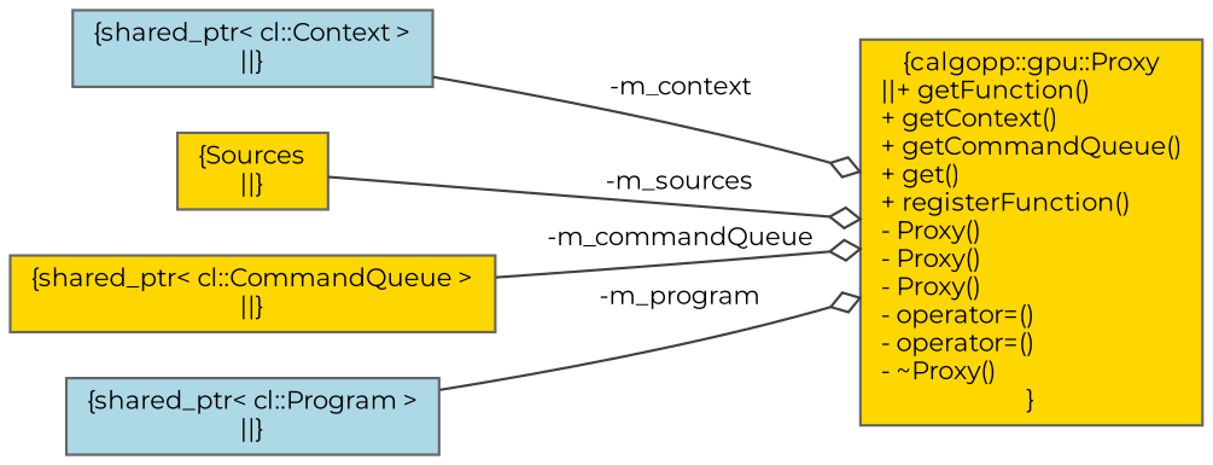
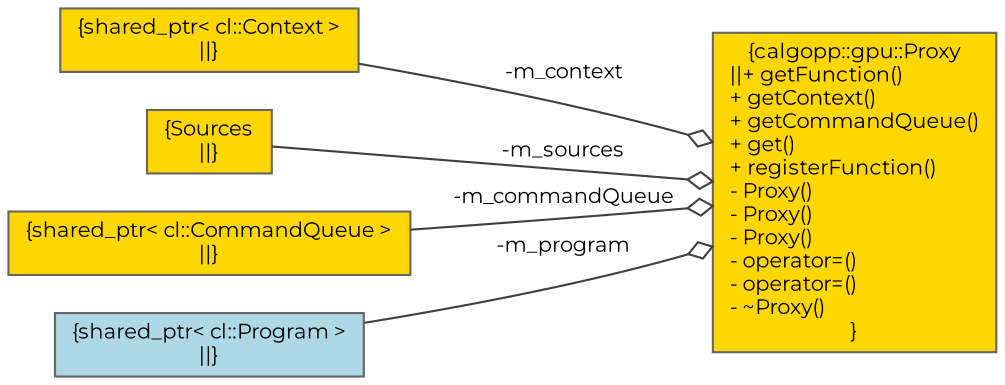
  digraph {
    fontname=Montserrat
    rankdir=LR
    node [color=gray40 fillcolor=gold fontname=Montserrat fontsize=10 shape=box style=filled]
    edge [arrowhead=odiamond color=grey25 fontname=Montserrat fontsize=10 labelfontname=Helvetica labelfontsize=10 style=solid]
    n1 [fontcolor=black height=0.2 label="{calgopp::gpu::Proxy\n||+ getFunction()\l+ getContext()\l+ getCommandQueue()\l+ get()\l+ registerFunction()\l- Proxy()\l- Proxy()\l- Proxy()\l- operator=()\l- operator=()\l- ~Proxy()\l}" width=0.4]
-   n2 [fillcolor=lightblue height=0.2 label="{shared_ptr\< cl::Context \>\n||}" width=0.4]
+   n2 [height=0.2 label="{shared_ptr\< cl::Context \>\n||}" width=0.4]
    n3 [height=0.2 label="{Sources\n||}" width=0.4]
    n4 [height=0.2 label="{shared_ptr\< cl::CommandQueue \>\n||}" width=0.4]
    n5 [fillcolor=lightblue height=0.2 label="{shared_ptr\< cl::Program \>\n||}" width=0.4]
    n2 -> n1 [label=" -m_context"]
    n3 -> n1 [label=" -m_sources"]
    n4 -> n1 [label=" -m_commandQueue"]
    n5 -> n1 [label=" -m_program"]
  }
